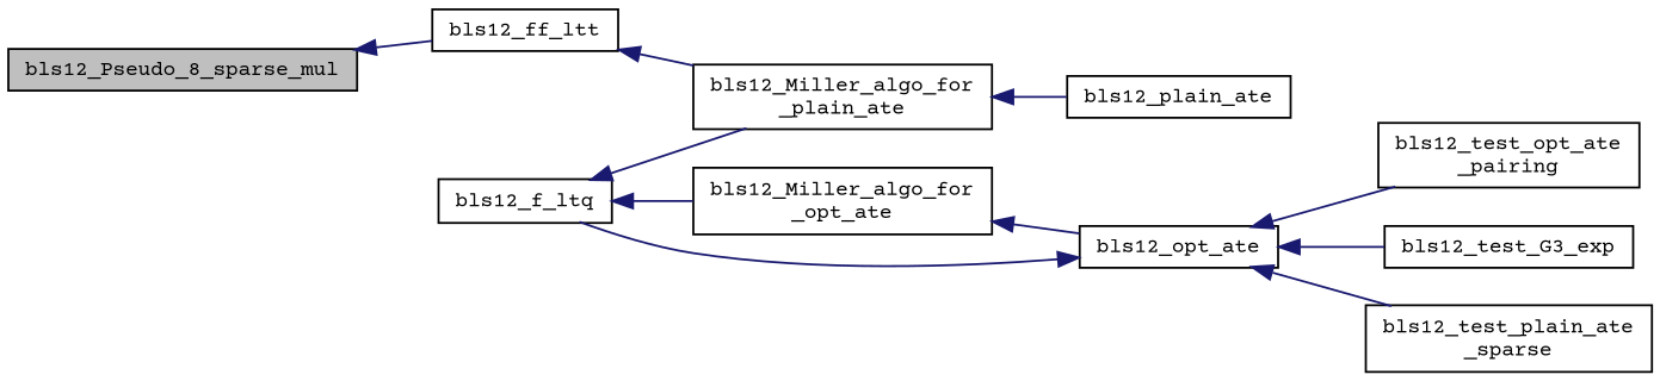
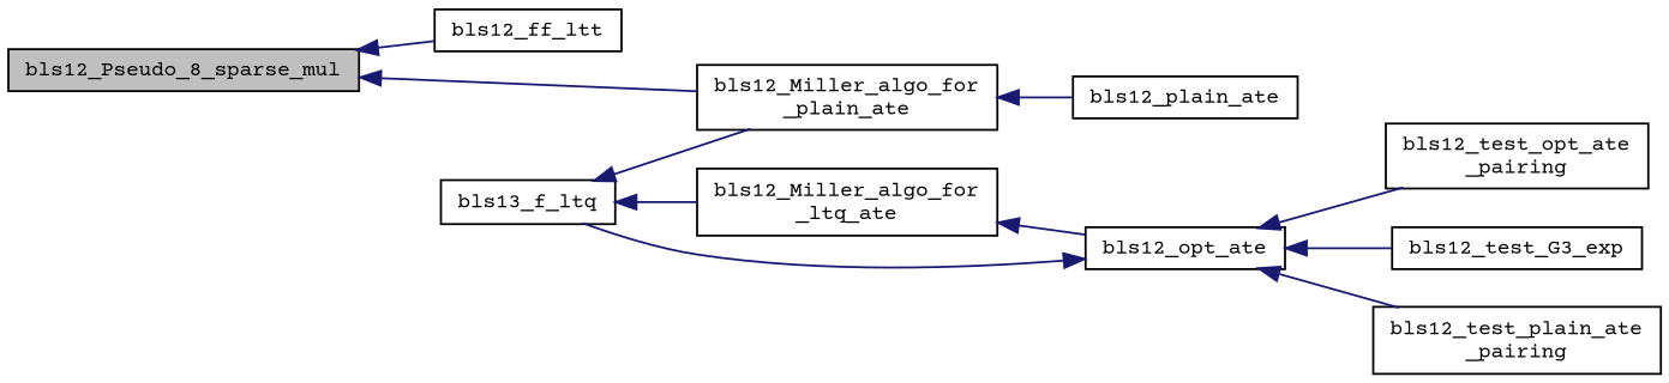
  digraph {
    fontname="Courier Prime"
    rankdir=LR
    node [color=black fillcolor=white fontname="Courier Prime" fontsize=10 shape=record style=filled]
    edge [color=midnightblue dir=back fontname="Courier Prime" fontsize=10 labelfontname=Helvetica labelfontsize=10 style=solid]
    n1 [fillcolor=grey75 fontcolor=black height=0.2 label=bls12_Pseudo_8_sparse_mul width=0.4]
    n2 [height=0.2 label=bls12_ff_ltt width=0.4]
-   n3 [height=0.2 label=bls12_f_ltq width=0.4]
-   n4 [height=0.2 label="bls12_Miller_algo_for\l_opt_ate" width=0.4]
+   n3 [height=0.2 label=bls13_f_ltq width=0.4]
+   n4 [height=0.2 label="bls12_Miller_algo_for\l_ltq_ate" width=0.4]
    n5 [height=0.2 label="bls12_Miller_algo_for\l_plain_ate" width=0.4]
    n6 [height=0.2 label=bls12_opt_ate width=0.4]
    n7 [height=0.2 label=bls12_plain_ate width=0.4]
    n8 [height=0.2 label="bls12_test_opt_ate\l_pairing" width=0.4]
    n9 [height=0.2 label=bls12_test_G3_exp width=0.4]
-   n10 [height=0.2 label="bls12_test_plain_ate\l_sparse" width=0.4]
+   n10 [height=0.2 label="bls12_test_plain_ate\l_pairing" width=0.4]
    n1 -> n2
-   n2 -> n5
+   n1 -> n5
    n3 -> n4
    n3 -> n5
    n4 -> n6
    n5 -> n7
    n6 -> n3
    n6 -> n8
    n6 -> n9
    n6 -> n10
  }
